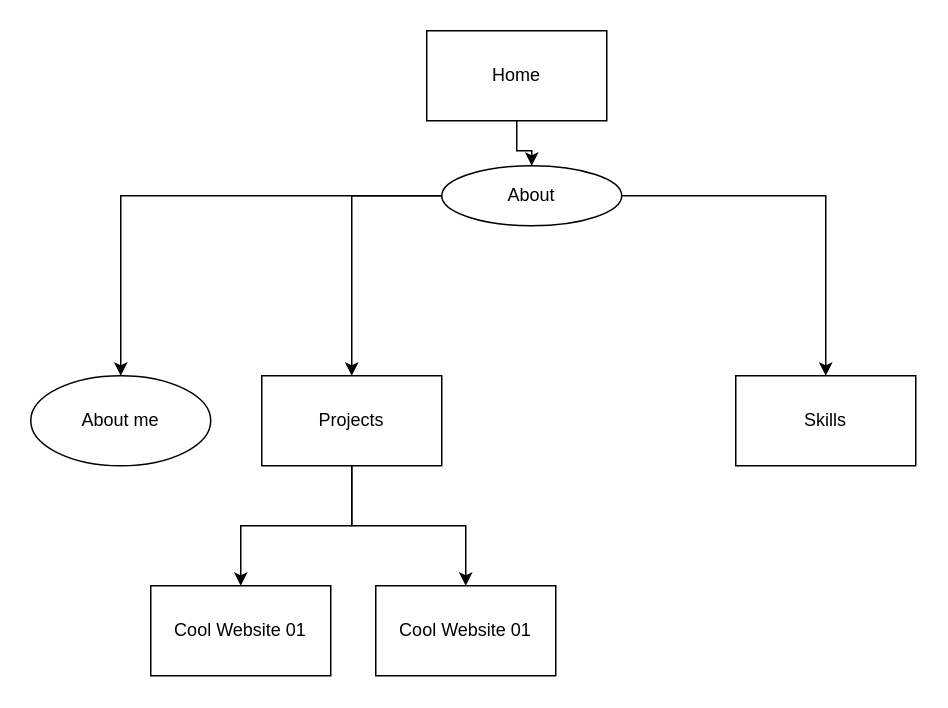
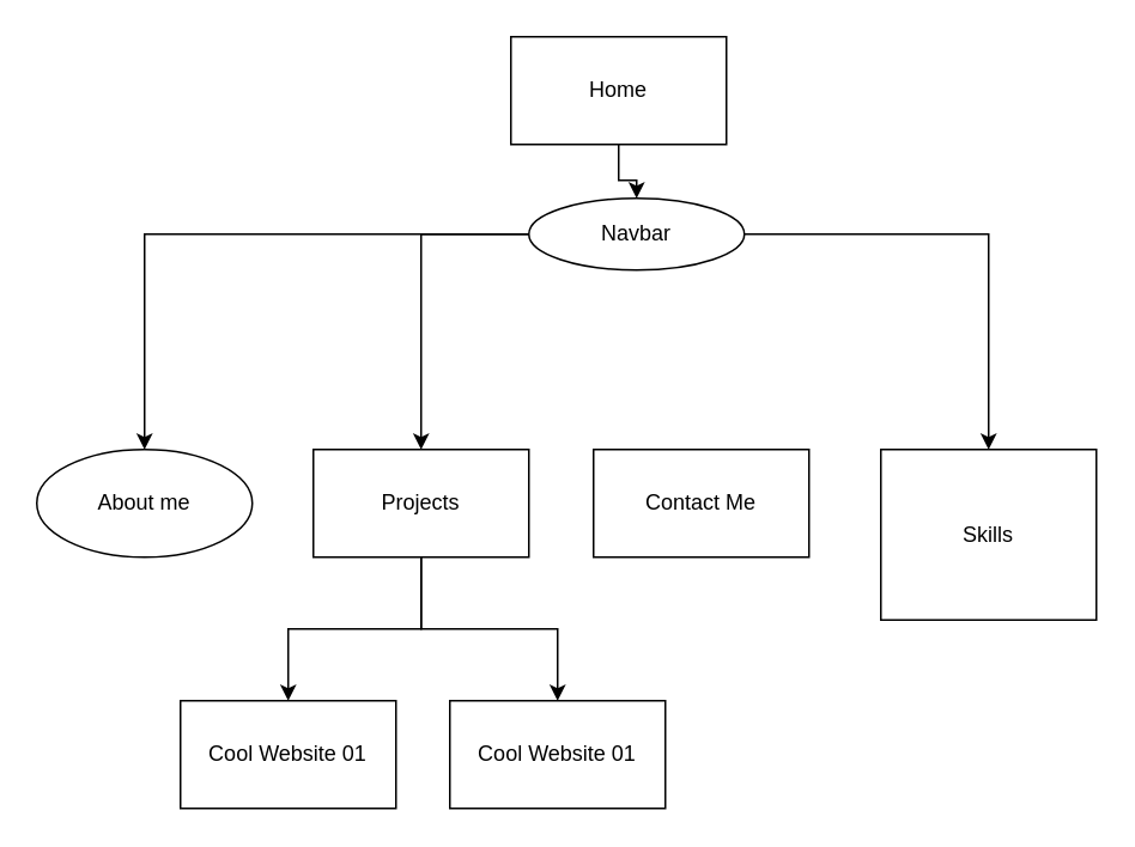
  <mxCell id="0" />
  <mxCell id="1" parent="0" />
  <mxCell id="2" style="edgeStyle=orthogonalEdgeStyle;rounded=0;orthogonalLoop=1;jettySize=auto;html=1;" edge="1" parent="1" source="3" target="13"><mxGeometry relative="1" as="geometry" /></mxCell>
  <mxCell id="3" value="Home" style="rounded=0;whiteSpace=wrap;html=1;" vertex="1" parent="1"><mxGeometry x="284" y="20" width="120" height="60" as="geometry" /></mxCell>
  <mxCell id="4" value="About me" style="ellipse;whiteSpace=wrap;html=1;" vertex="1" parent="1"><mxGeometry x="20" y="250" width="120" height="60" as="geometry" /></mxCell>
  <mxCell id="5" style="edgeStyle=orthogonalEdgeStyle;rounded=0;orthogonalLoop=1;jettySize=auto;html=1;" edge="1" parent="1" source="7" target="14"><mxGeometry relative="1" as="geometry"><mxPoint x="234" y="390" as="targetPoint" /></mxGeometry></mxCell>
  <mxCell id="6" style="edgeStyle=orthogonalEdgeStyle;rounded=0;orthogonalLoop=1;jettySize=auto;html=1;entryX=0.5;entryY=0;entryDx=0;entryDy=0;" edge="1" parent="1" source="7" target="15"><mxGeometry relative="1" as="geometry" /></mxCell>
  <mxCell id="7" value="Projects" style="rounded=0;whiteSpace=wrap;html=1;" vertex="1" parent="1"><mxGeometry x="174" y="250" width="120" height="60" as="geometry" /></mxCell>
- <mxCell id="9" value="Skills" style="rounded=0;whiteSpace=wrap;html=1;" vertex="1" parent="1"><mxGeometry x="490" y="250" width="120" height="60" as="geometry" /></mxCell>
+ <mxCell id="8" value="Contact Me" style="rounded=0;whiteSpace=wrap;html=1;" vertex="1" parent="1"><mxGeometry x="330" y="250" width="120" height="60" as="geometry" /></mxCell>
+ <mxCell id="9" value="Skills" style="rounded=0;whiteSpace=wrap;html=1;" vertex="1" parent="1"><mxGeometry x="490" y="250" width="120" height="95" as="geometry" /></mxCell>
  <mxCell id="10" style="edgeStyle=orthogonalEdgeStyle;rounded=0;orthogonalLoop=1;jettySize=auto;html=1;" edge="1" parent="1" source="13" target="4"><mxGeometry relative="1" as="geometry" /></mxCell>
  <mxCell id="11" style="edgeStyle=orthogonalEdgeStyle;rounded=0;orthogonalLoop=1;jettySize=auto;html=1;entryX=0.5;entryY=0;entryDx=0;entryDy=0;" edge="1" parent="1" source="13" target="7"><mxGeometry relative="1" as="geometry"><Array as="points"><mxPoint x="234" y="130" /></Array></mxGeometry></mxCell>
  <mxCell id="12" style="edgeStyle=orthogonalEdgeStyle;rounded=0;orthogonalLoop=1;jettySize=auto;html=1;entryX=0.5;entryY=0;entryDx=0;entryDy=0;" edge="1" parent="1" source="13" target="9"><mxGeometry relative="1" as="geometry" /></mxCell>
- <mxCell id="13" value="About" style="ellipse;whiteSpace=wrap;html=1;" vertex="1" parent="1"><mxGeometry x="294" y="110" width="120" height="40" as="geometry" /></mxCell>
+ <mxCell id="13" value="Navbar" style="ellipse;whiteSpace=wrap;html=1;" vertex="1" parent="1"><mxGeometry x="294" y="110" width="120" height="40" as="geometry" /></mxCell>
  <mxCell id="14" value="Cool Website 01" style="rounded=0;whiteSpace=wrap;html=1;" vertex="1" parent="1"><mxGeometry x="250" y="390" width="120" height="60" as="geometry" /></mxCell>
  <mxCell id="15" value="Cool Website 01" style="rounded=0;whiteSpace=wrap;html=1;" vertex="1" parent="1"><mxGeometry x="100" y="390" width="120" height="60" as="geometry" /></mxCell>
